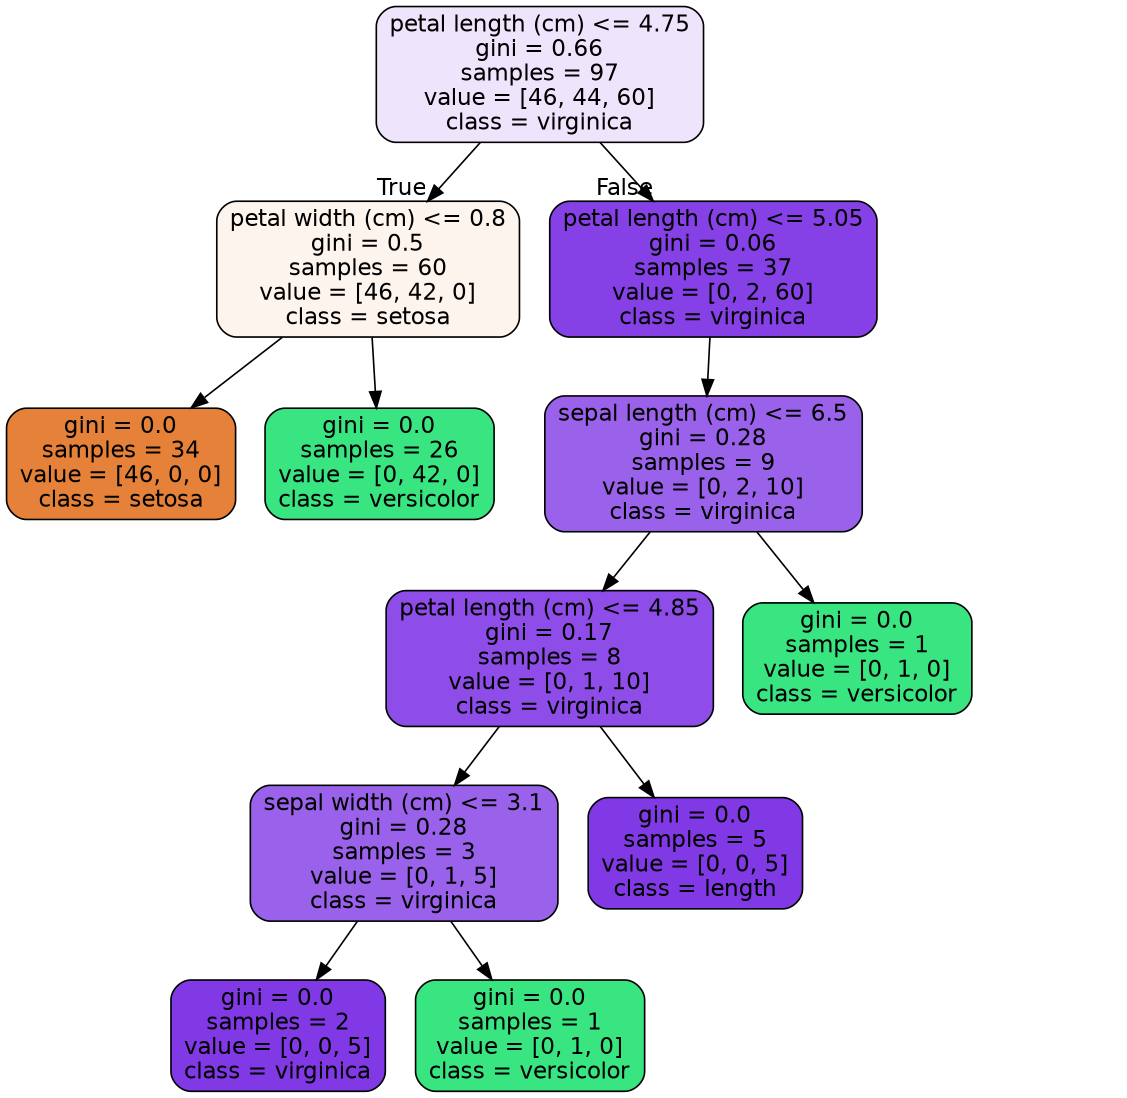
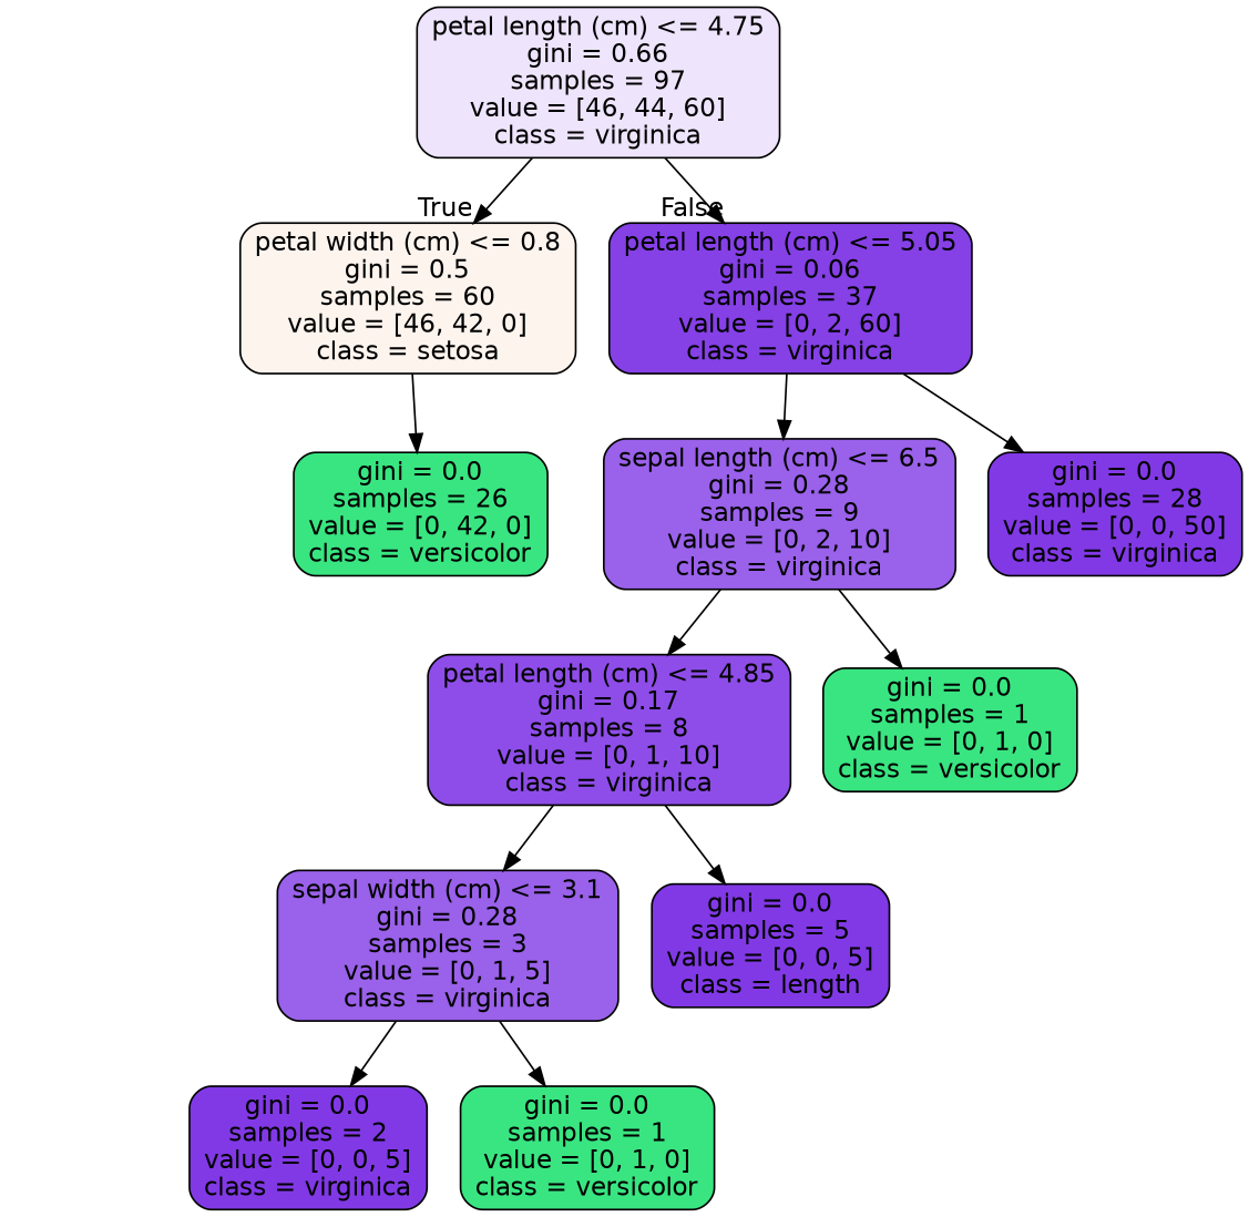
  digraph {
    node [color=black fillcolor="#39e581" fontname=helvetica shape=box style="filled, rounded"]
    edge [fontname=helvetica]
    n1 [fillcolor="#eee4fc" label="petal length (cm) <= 4.75\ngini = 0.66\nsamples = 97\nvalue = [46, 44, 60]\nclass = virginica"]
    n2 [fillcolor="#fdf4ee" label="petal width (cm) <= 0.8\ngini = 0.5\nsamples = 60\nvalue = [46, 42, 0]\nclass = setosa"]
    n3 [fillcolor="#8540e6" label="petal length (cm) <= 5.05\ngini = 0.06\nsamples = 37\nvalue = [0, 2, 60]\nclass = virginica"]
-   n4 [fillcolor="#e58139" label="gini = 0.0\nsamples = 34\nvalue = [46, 0, 0]\nclass = setosa"]
    n5 [label="gini = 0.0\nsamples = 26\nvalue = [0, 42, 0]\nclass = versicolor"]
    n6 [fillcolor="#9a61ea" label="sepal length (cm) <= 6.5\ngini = 0.28\nsamples = 9\nvalue = [0, 2, 10]\nclass = virginica"]
+   n7 [fillcolor="#8139e5" label="gini = 0.0\nsamples = 28\nvalue = [0, 0, 50]\nclass = virginica"]
    n8 [fillcolor="#8e4de8" label="petal length (cm) <= 4.85\ngini = 0.17\nsamples = 8\nvalue = [0, 1, 10]\nclass = virginica"]
    n9 [label="gini = 0.0\nsamples = 1\nvalue = [0, 1, 0]\nclass = versicolor"]
    n10 [fillcolor="#9a61ea" label="sepal width (cm) <= 3.1\ngini = 0.28\nsamples = 3\nvalue = [0, 1, 5]\nclass = virginica"]
    n11 [fillcolor="#8139e5" label="gini = 0.0\nsamples = 5\nvalue = [0, 0, 5]\nclass = length"]
    n12 [fillcolor="#8139e5" label="gini = 0.0\nsamples = 2\nvalue = [0, 0, 5]\nclass = virginica"]
    n13 [label="gini = 0.0\nsamples = 1\nvalue = [0, 1, 0]\nclass = versicolor"]
    n1 -> n2 [headlabel=True labelangle=45 labeldistance=2.5]
    n1 -> n3 [headlabel=False labelangle=-45 labeldistance=2.5]
-   n2 -> n4
    n2 -> n5
    n3 -> n6
+   n3 -> n7
    n6 -> n8
    n6 -> n9
    n8 -> n10
    n8 -> n11
    n10 -> n12
    n10 -> n13
  }
